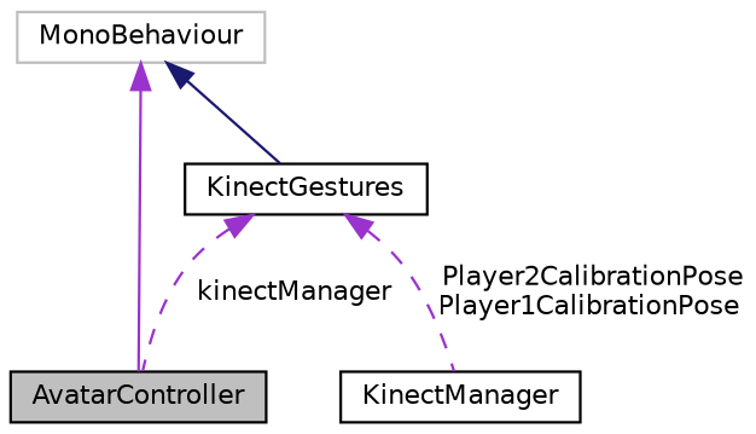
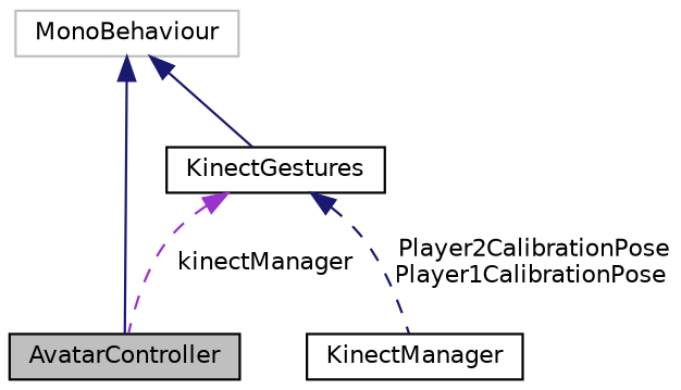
  digraph {
    node [color=black fillcolor=white fontname=Helvetica fontsize=10 shape=record style=filled]
    edge [color=midnightblue dir=back fontname=Helvetica fontsize=10 labelfontname=Helvetica labelfontsize=10 style=solid]
    n1 [fillcolor=grey75 fontcolor=black height=0.2 label=AvatarController width=0.4]
    n2 [color=grey75 height=0.2 label=MonoBehaviour width=0.4]
    n3 [height=0.2 label=KinectGestures width=0.4]
    n4 [height=0.2 label=KinectManager width=0.4]
-   n2 -> n1 [color=darkorchid3]
+   n2 -> n1
    n2 -> n3
    n3 -> n1 [color=darkorchid3 label=" kinectManager" style=dashed]
-   n3 -> n4 [color=darkorchid3 label=" Player2CalibrationPose\nPlayer1CalibrationPose" style=dashed]
+   n3 -> n4 [label=" Player2CalibrationPose\nPlayer1CalibrationPose" style=dashed]
  }
